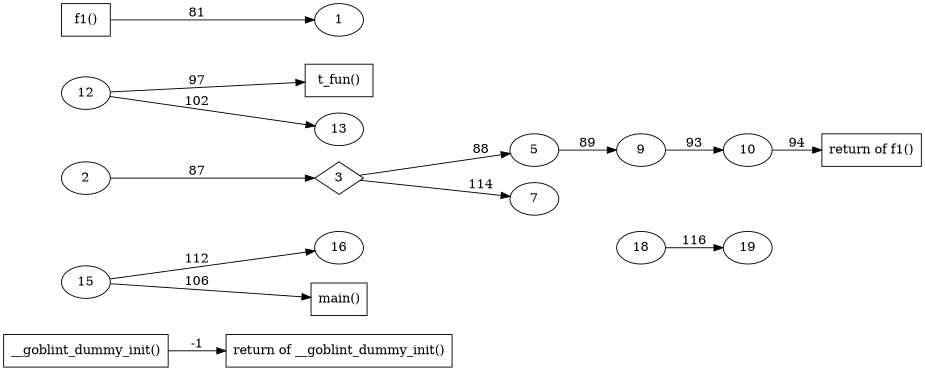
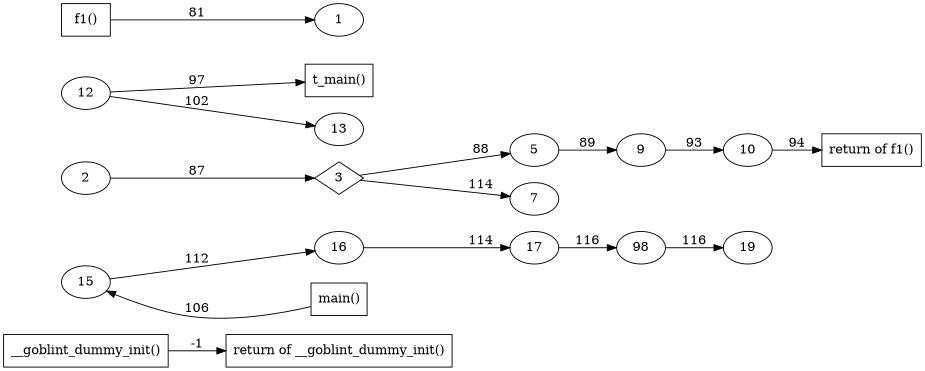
  digraph {
    rankdir=LR
    n1 [label="__goblint_dummy_init()" shape=box]
    n2 [label="return of __goblint_dummy_init()" shape=box]
-   18
+   18 [label=98]
    19
    3 [shape=diamond]
    5
    7
    9
    10
    2
-   n12 [label="t_fun()" shape=box]
+   17
+   n12 [label="t_main()" shape=box]
    12
    13
    n15 [label="return of f1()" shape=box]
    15
    16
    n18 [label="main()" shape=box]
    n19 [label="f1()" shape=box]
    1
    n1 -> n2 [label=-1]
    18 -> 19 [label=116]
    3 -> 5 [label=88]
    3 -> 7 [label=114]
    5 -> 9 [label=89]
    9 -> 10 [label=93]
    10 -> n15 [label=94]
    2 -> 3 [label=87]
+   17 -> 18 [label=116]
    12 -> n12 [label=97]
    12 -> 13 [label=102]
    15 -> 16 [label=112]
-   15 -> n18 [label=106]
+   16 -> 17 [label=114]
+   n18 -> 15 [label=106]
    n19 -> 1 [label=81]
  }
